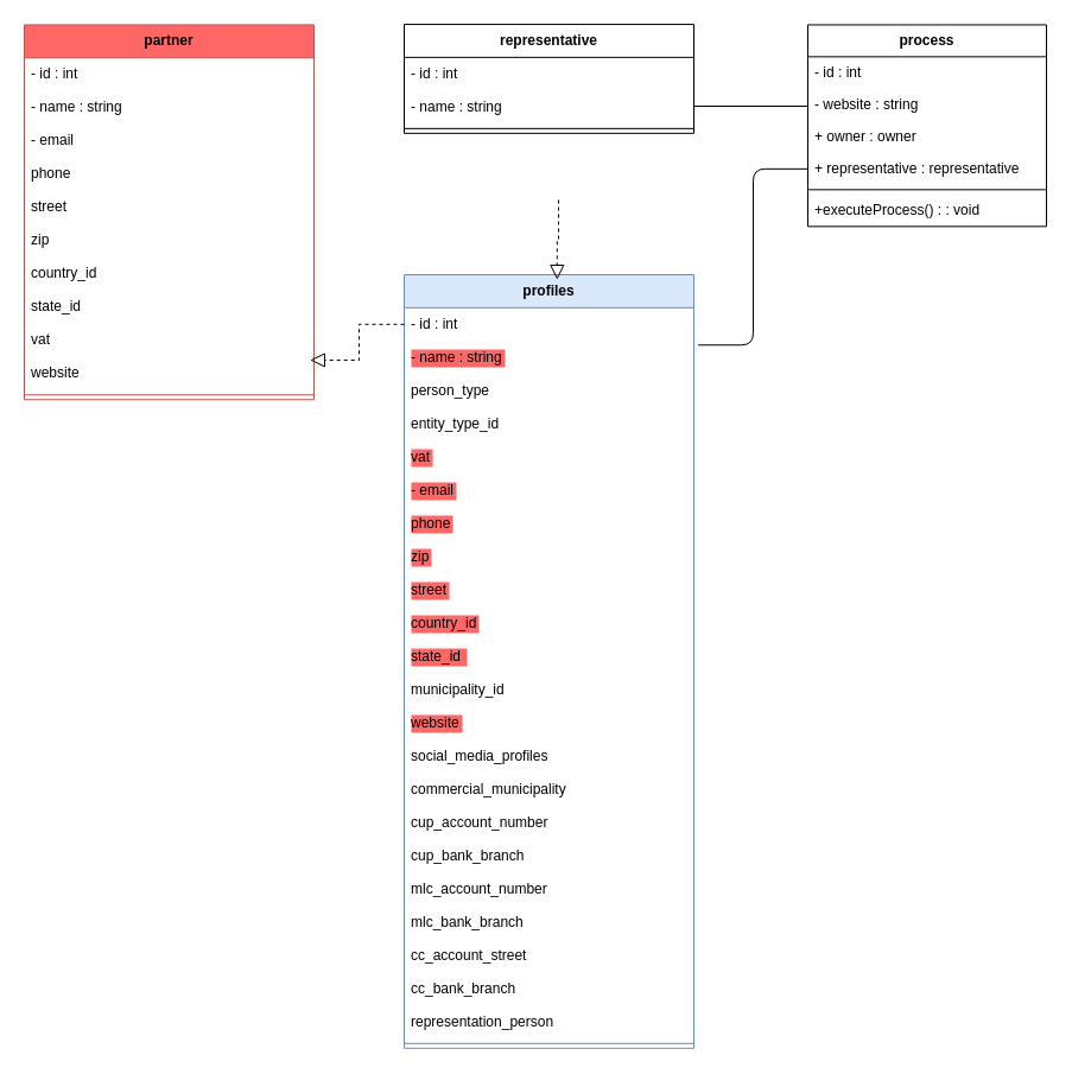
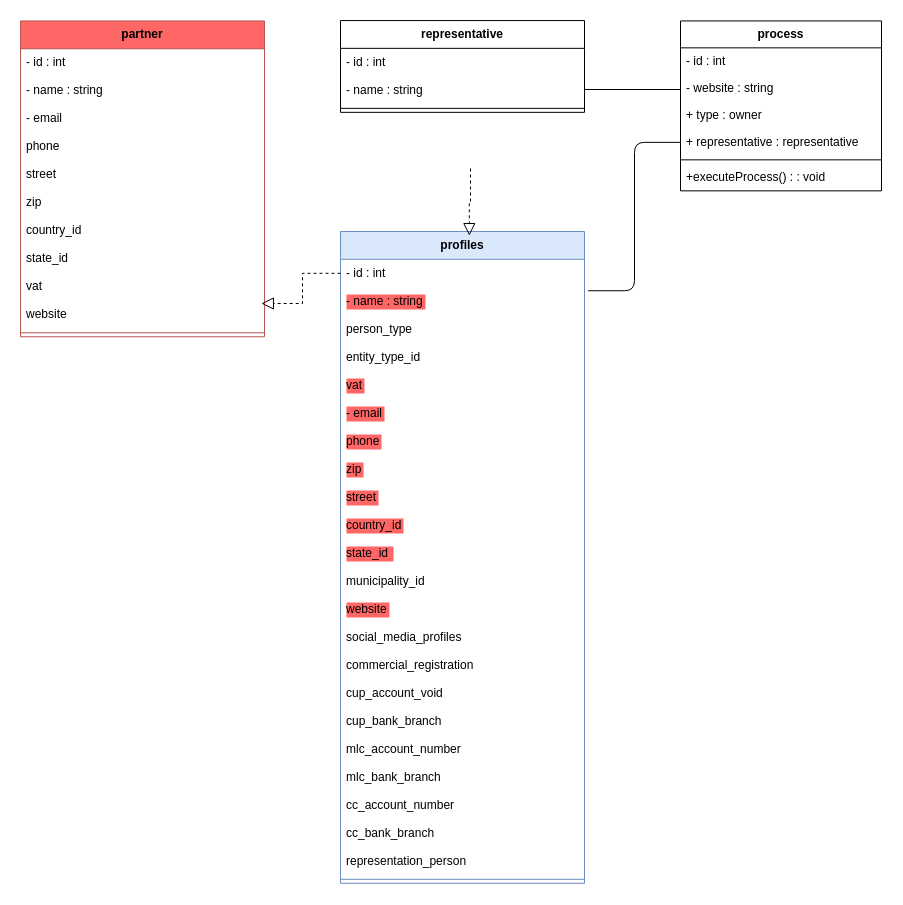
  <mxCell id="0" />
  <mxCell id="1" parent="0" />
  <mxCell id="2" value="representative" style="swimlane;fontStyle=1;align=center;verticalAlign=top;childLayout=stackLayout;horizontal=1;startSize=27.8;horizontalStack=0;resizeParent=1;resizeParentMax=0;resizeLast=0;collapsible=0;marginBottom=0;" parent="1" vertex="1"><mxGeometry x="340" y="20.05" width="244" height="91.8" as="geometry" /></mxCell>
  <mxCell id="3" value="- id : int" style="text;strokeColor=none;fillColor=none;align=left;verticalAlign=top;spacingLeft=4;spacingRight=4;overflow=hidden;rotatable=0;points=[[0,0.5],[1,0.5]];portConstraint=eastwest;" parent="2" vertex="1"><mxGeometry y="27.8" width="244" height="28" as="geometry" /></mxCell>
  <mxCell id="4" value="- name : string" style="text;strokeColor=none;fillColor=none;align=left;verticalAlign=top;spacingLeft=4;spacingRight=4;overflow=hidden;rotatable=0;points=[[0,0.5],[1,0.5]];portConstraint=eastwest;" parent="2" vertex="1"><mxGeometry y="55.8" width="244" height="28" as="geometry" /></mxCell>
  <mxCell id="5" style="line;strokeWidth=1;fillColor=none;align=left;verticalAlign=middle;spacingTop=-1;spacingLeft=3;spacingRight=3;rotatable=0;labelPosition=right;points=[];portConstraint=eastwest;strokeColor=inherit;" parent="2" vertex="1"><mxGeometry y="83.8" width="244" height="8" as="geometry" /></mxCell>
  <mxCell id="6" value="profiles" style="swimlane;fontStyle=1;align=center;verticalAlign=top;childLayout=stackLayout;horizontal=1;startSize=27.8;horizontalStack=0;resizeParent=1;resizeParentMax=0;resizeLast=0;collapsible=0;marginBottom=0;fillColor=#dae8fc;strokeColor=#6c8ebf;" parent="1" vertex="1"><mxGeometry x="340" y="231" width="244" height="651.8" as="geometry" /></mxCell>
  <mxCell id="7" value="- id : int" style="text;strokeColor=none;fillColor=none;align=left;verticalAlign=top;spacingLeft=4;spacingRight=4;overflow=hidden;rotatable=0;points=[[0,0.5],[1,0.5]];portConstraint=eastwest;" parent="6" vertex="1"><mxGeometry y="27.8" width="244" height="28" as="geometry" /></mxCell>
  <mxCell id="8" value="- name : string" style="text;strokeColor=none;fillColor=none;align=left;verticalAlign=top;spacingLeft=4;spacingRight=4;overflow=hidden;rotatable=0;points=[[0,0.5],[1,0.5]];portConstraint=eastwest;fontColor=#000000;labelBackgroundColor=#FF6666;" vertex="1" parent="6"><mxGeometry y="55.8" width="244" height="28" as="geometry" /></mxCell>
  <mxCell id="9" value="person_type" style="text;strokeColor=none;fillColor=none;align=left;verticalAlign=top;spacingLeft=4;spacingRight=4;overflow=hidden;rotatable=0;points=[[0,0.5],[1,0.5]];portConstraint=eastwest;" vertex="1" parent="6"><mxGeometry y="83.8" width="244" height="28" as="geometry" /></mxCell>
  <mxCell id="10" value="entity_type_id" style="text;strokeColor=none;fillColor=none;align=left;verticalAlign=top;spacingLeft=4;spacingRight=4;overflow=hidden;rotatable=0;points=[[0,0.5],[1,0.5]];portConstraint=eastwest;" vertex="1" parent="6"><mxGeometry y="111.8" width="244" height="28" as="geometry" /></mxCell>
  <mxCell id="11" value="vat" style="text;strokeColor=none;fillColor=none;align=left;verticalAlign=top;spacingLeft=4;spacingRight=4;overflow=hidden;rotatable=0;points=[[0,0.5],[1,0.5]];portConstraint=eastwest;fontColor=#000000;labelBackgroundColor=#FF6666;" vertex="1" parent="6"><mxGeometry y="139.8" width="244" height="28" as="geometry" /></mxCell>
  <mxCell id="12" value="- email" style="text;strokeColor=none;fillColor=none;align=left;verticalAlign=top;spacingLeft=4;spacingRight=4;overflow=hidden;rotatable=0;points=[[0,0.5],[1,0.5]];portConstraint=eastwest;fontColor=#000000;labelBackgroundColor=#FF6666;" vertex="1" parent="6"><mxGeometry y="167.8" width="244" height="28" as="geometry" /></mxCell>
  <mxCell id="13" value="phone" style="text;strokeColor=none;fillColor=none;align=left;verticalAlign=top;spacingLeft=4;spacingRight=4;overflow=hidden;rotatable=0;points=[[0,0.5],[1,0.5]];portConstraint=eastwest;fontColor=#000000;labelBackgroundColor=#ff6666;" vertex="1" parent="6"><mxGeometry y="195.8" width="244" height="28" as="geometry" /></mxCell>
  <mxCell id="14" value="zip" style="text;strokeColor=none;fillColor=none;align=left;verticalAlign=top;spacingLeft=4;spacingRight=4;overflow=hidden;rotatable=0;points=[[0,0.5],[1,0.5]];portConstraint=eastwest;fontColor=#000000;labelBackgroundColor=#FF6666;" vertex="1" parent="6"><mxGeometry y="223.8" width="244" height="28" as="geometry" /></mxCell>
  <mxCell id="15" value="street" style="text;strokeColor=none;fillColor=none;align=left;verticalAlign=top;spacingLeft=4;spacingRight=4;overflow=hidden;rotatable=0;points=[[0,0.5],[1,0.5]];portConstraint=eastwest;fontColor=#000000;labelBackgroundColor=#ff6666;" vertex="1" parent="6"><mxGeometry y="251.8" width="244" height="28" as="geometry" /></mxCell>
  <mxCell id="16" value="country_id" style="text;strokeColor=none;fillColor=none;align=left;verticalAlign=top;spacingLeft=4;spacingRight=4;overflow=hidden;rotatable=0;points=[[0,0.5],[1,0.5]];portConstraint=eastwest;fontColor=#000000;labelBackgroundColor=#FF6666;" vertex="1" parent="6"><mxGeometry y="279.8" width="244" height="28" as="geometry" /></mxCell>
  <mxCell id="17" value="state_id " style="text;strokeColor=none;fillColor=none;align=left;verticalAlign=top;spacingLeft=4;spacingRight=4;overflow=hidden;rotatable=0;points=[[0,0.5],[1,0.5]];portConstraint=eastwest;fontColor=#000000;labelBackgroundColor=#FF6666;" vertex="1" parent="6"><mxGeometry y="307.8" width="244" height="28" as="geometry" /></mxCell>
  <mxCell id="18" value="municipality_id" style="text;strokeColor=none;fillColor=none;align=left;verticalAlign=top;spacingLeft=4;spacingRight=4;overflow=hidden;rotatable=0;points=[[0,0.5],[1,0.5]];portConstraint=eastwest;" vertex="1" parent="6"><mxGeometry y="335.8" width="244" height="28" as="geometry" /></mxCell>
  <mxCell id="19" value="website" style="text;strokeColor=none;fillColor=none;align=left;verticalAlign=top;spacingLeft=4;spacingRight=4;overflow=hidden;rotatable=0;points=[[0,0.5],[1,0.5]];portConstraint=eastwest;fontColor=#000000;labelBackgroundColor=#FF6666;glass=0;" vertex="1" parent="6"><mxGeometry y="363.8" width="244" height="28" as="geometry" /></mxCell>
  <mxCell id="20" value="social_media_profiles" style="text;strokeColor=none;fillColor=none;align=left;verticalAlign=top;spacingLeft=4;spacingRight=4;overflow=hidden;rotatable=0;points=[[0,0.5],[1,0.5]];portConstraint=eastwest;" vertex="1" parent="6"><mxGeometry y="391.8" width="244" height="28" as="geometry" /></mxCell>
- <mxCell id="21" value="commercial_municipality" style="text;strokeColor=none;fillColor=none;align=left;verticalAlign=top;spacingLeft=4;spacingRight=4;overflow=hidden;rotatable=0;points=[[0,0.5],[1,0.5]];portConstraint=eastwest;" vertex="1" parent="6"><mxGeometry y="419.8" width="244" height="28" as="geometry" /></mxCell>
- <mxCell id="22" value="cup_account_number" style="text;strokeColor=none;fillColor=none;align=left;verticalAlign=top;spacingLeft=4;spacingRight=4;overflow=hidden;rotatable=0;points=[[0,0.5],[1,0.5]];portConstraint=eastwest;" vertex="1" parent="6"><mxGeometry y="447.8" width="244" height="28" as="geometry" /></mxCell>
+ <mxCell id="21" value="commercial_registration" style="text;strokeColor=none;fillColor=none;align=left;verticalAlign=top;spacingLeft=4;spacingRight=4;overflow=hidden;rotatable=0;points=[[0,0.5],[1,0.5]];portConstraint=eastwest;" vertex="1" parent="6"><mxGeometry y="419.8" width="244" height="28" as="geometry" /></mxCell>
+ <mxCell id="22" value="cup_account_void" style="text;strokeColor=none;fillColor=none;align=left;verticalAlign=top;spacingLeft=4;spacingRight=4;overflow=hidden;rotatable=0;points=[[0,0.5],[1,0.5]];portConstraint=eastwest;" vertex="1" parent="6"><mxGeometry y="447.8" width="244" height="28" as="geometry" /></mxCell>
  <mxCell id="23" value="cup_bank_branch" style="text;strokeColor=none;fillColor=none;align=left;verticalAlign=top;spacingLeft=4;spacingRight=4;overflow=hidden;rotatable=0;points=[[0,0.5],[1,0.5]];portConstraint=eastwest;" vertex="1" parent="6"><mxGeometry y="475.8" width="244" height="28" as="geometry" /></mxCell>
  <mxCell id="24" value="mlc_account_number" style="text;strokeColor=none;fillColor=none;align=left;verticalAlign=top;spacingLeft=4;spacingRight=4;overflow=hidden;rotatable=0;points=[[0,0.5],[1,0.5]];portConstraint=eastwest;" vertex="1" parent="6"><mxGeometry y="503.8" width="244" height="28" as="geometry" /></mxCell>
  <mxCell id="25" value="mlc_bank_branch" style="text;strokeColor=none;fillColor=none;align=left;verticalAlign=top;spacingLeft=4;spacingRight=4;overflow=hidden;rotatable=0;points=[[0,0.5],[1,0.5]];portConstraint=eastwest;" vertex="1" parent="6"><mxGeometry y="531.8" width="244" height="28" as="geometry" /></mxCell>
- <mxCell id="26" value="cc_account_street" style="text;strokeColor=none;fillColor=none;align=left;verticalAlign=top;spacingLeft=4;spacingRight=4;overflow=hidden;rotatable=0;points=[[0,0.5],[1,0.5]];portConstraint=eastwest;" vertex="1" parent="6"><mxGeometry y="559.8" width="244" height="28" as="geometry" /></mxCell>
+ <mxCell id="26" value="cc_account_number" style="text;strokeColor=none;fillColor=none;align=left;verticalAlign=top;spacingLeft=4;spacingRight=4;overflow=hidden;rotatable=0;points=[[0,0.5],[1,0.5]];portConstraint=eastwest;" vertex="1" parent="6"><mxGeometry y="559.8" width="244" height="28" as="geometry" /></mxCell>
  <mxCell id="27" value="cc_bank_branch" style="text;strokeColor=none;fillColor=none;align=left;verticalAlign=top;spacingLeft=4;spacingRight=4;overflow=hidden;rotatable=0;points=[[0,0.5],[1,0.5]];portConstraint=eastwest;" vertex="1" parent="6"><mxGeometry y="587.8" width="244" height="28" as="geometry" /></mxCell>
  <mxCell id="28" value="representation_person" style="text;strokeColor=none;fillColor=none;align=left;verticalAlign=top;spacingLeft=4;spacingRight=4;overflow=hidden;rotatable=0;points=[[0,0.5],[1,0.5]];portConstraint=eastwest;" vertex="1" parent="6"><mxGeometry y="615.8" width="244" height="28" as="geometry" /></mxCell>
  <mxCell id="29" style="line;strokeWidth=1;fillColor=none;align=left;verticalAlign=middle;spacingTop=-1;spacingLeft=3;spacingRight=3;rotatable=0;labelPosition=right;points=[];portConstraint=eastwest;strokeColor=inherit;" parent="6" vertex="1"><mxGeometry y="643.8" width="244" height="8" as="geometry" /></mxCell>
  <mxCell id="30" value="partner" style="swimlane;fontStyle=1;align=center;verticalAlign=top;childLayout=stackLayout;horizontal=1;startSize=27.8;horizontalStack=0;resizeParent=1;resizeParentMax=0;resizeLast=0;collapsible=0;marginBottom=0;strokeColor=#b85450;fillColor=#FF6666;" parent="1" vertex="1"><mxGeometry x="20" y="20.45" width="244" height="315.8" as="geometry" /></mxCell>
  <mxCell id="31" value="- id : int" style="text;strokeColor=none;fillColor=none;align=left;verticalAlign=top;spacingLeft=4;spacingRight=4;overflow=hidden;rotatable=0;points=[[0,0.5],[1,0.5]];portConstraint=eastwest;" parent="30" vertex="1"><mxGeometry y="27.8" width="244" height="28" as="geometry" /></mxCell>
  <mxCell id="32" value="- name : string" style="text;strokeColor=none;fillColor=none;align=left;verticalAlign=top;spacingLeft=4;spacingRight=4;overflow=hidden;rotatable=0;points=[[0,0.5],[1,0.5]];portConstraint=eastwest;" parent="30" vertex="1"><mxGeometry y="55.8" width="244" height="28" as="geometry" /></mxCell>
  <mxCell id="33" value="- email" style="text;strokeColor=none;fillColor=none;align=left;verticalAlign=top;spacingLeft=4;spacingRight=4;overflow=hidden;rotatable=0;points=[[0,0.5],[1,0.5]];portConstraint=eastwest;" vertex="1" parent="30"><mxGeometry y="83.8" width="244" height="28" as="geometry" /></mxCell>
  <mxCell id="34" value="phone" style="text;strokeColor=none;fillColor=none;align=left;verticalAlign=top;spacingLeft=4;spacingRight=4;overflow=hidden;rotatable=0;points=[[0,0.5],[1,0.5]];portConstraint=eastwest;" vertex="1" parent="30"><mxGeometry y="111.8" width="244" height="28" as="geometry" /></mxCell>
  <mxCell id="35" value="street" style="text;strokeColor=none;fillColor=none;align=left;verticalAlign=top;spacingLeft=4;spacingRight=4;overflow=hidden;rotatable=0;points=[[0,0.5],[1,0.5]];portConstraint=eastwest;" vertex="1" parent="30"><mxGeometry y="139.8" width="244" height="28" as="geometry" /></mxCell>
  <mxCell id="36" value="zip" style="text;strokeColor=none;fillColor=none;align=left;verticalAlign=top;spacingLeft=4;spacingRight=4;overflow=hidden;rotatable=0;points=[[0,0.5],[1,0.5]];portConstraint=eastwest;" vertex="1" parent="30"><mxGeometry y="167.8" width="244" height="28" as="geometry" /></mxCell>
  <mxCell id="37" value="country_id" style="text;strokeColor=none;fillColor=none;align=left;verticalAlign=top;spacingLeft=4;spacingRight=4;overflow=hidden;rotatable=0;points=[[0,0.5],[1,0.5]];portConstraint=eastwest;" vertex="1" parent="30"><mxGeometry y="195.8" width="244" height="28" as="geometry" /></mxCell>
  <mxCell id="38" value="state_id " style="text;strokeColor=none;fillColor=none;align=left;verticalAlign=top;spacingLeft=4;spacingRight=4;overflow=hidden;rotatable=0;points=[[0,0.5],[1,0.5]];portConstraint=eastwest;" vertex="1" parent="30"><mxGeometry y="223.8" width="244" height="28" as="geometry" /></mxCell>
  <mxCell id="39" value="vat" style="text;strokeColor=none;fillColor=none;align=left;verticalAlign=top;spacingLeft=4;spacingRight=4;overflow=hidden;rotatable=0;points=[[0,0.5],[1,0.5]];portConstraint=eastwest;" vertex="1" parent="30"><mxGeometry y="251.8" width="244" height="28" as="geometry" /></mxCell>
  <mxCell id="40" value="website" style="text;strokeColor=none;fillColor=none;align=left;verticalAlign=top;spacingLeft=4;spacingRight=4;overflow=hidden;rotatable=0;points=[[0,0.5],[1,0.5]];portConstraint=eastwest;" vertex="1" parent="30"><mxGeometry y="279.8" width="244" height="28" as="geometry" /></mxCell>
  <mxCell id="41" style="line;strokeWidth=1;fillColor=none;align=left;verticalAlign=middle;spacingTop=-1;spacingLeft=3;spacingRight=3;rotatable=0;labelPosition=right;points=[];portConstraint=eastwest;strokeColor=inherit;" parent="30" vertex="1"><mxGeometry y="307.8" width="244" height="8" as="geometry" /></mxCell>
  <mxCell id="42" value="" style="edgeStyle=elbowEdgeStyle;rounded=0;orthogonalLoop=1;jettySize=auto;html=1;endArrow=none;endFill=0;exitX=0;exitY=0.913;exitDx=0;exitDy=0;exitPerimeter=0;entryX=1;entryY=1.089;entryDx=0;entryDy=0;entryPerimeter=0;elbow=vertical;" edge="1" parent="1" source="44" target="4"><mxGeometry relative="1" as="geometry" /></mxCell>
  <mxCell id="43" value="process" style="swimlane;fontStyle=1;align=center;verticalAlign=top;childLayout=stackLayout;horizontal=1;startSize=26.9;horizontalStack=0;resizeParent=1;resizeParentMax=0;resizeLast=0;collapsible=0;marginBottom=0;" parent="1" vertex="1"><mxGeometry x="680" y="20.45" width="201" height="169.9" as="geometry" /></mxCell>
  <mxCell id="44" value="- id : int" style="text;strokeColor=none;fillColor=none;align=left;verticalAlign=top;spacingLeft=4;spacingRight=4;overflow=hidden;rotatable=0;points=[[0,0.5],[1,0.5]];portConstraint=eastwest;" parent="43" vertex="1"><mxGeometry y="26.9" width="201" height="27" as="geometry" /></mxCell>
  <mxCell id="45" value="- website : string" style="text;strokeColor=none;fillColor=none;align=left;verticalAlign=top;spacingLeft=4;spacingRight=4;overflow=hidden;rotatable=0;points=[[0,0.5],[1,0.5]];portConstraint=eastwest;" parent="43" vertex="1"><mxGeometry y="53.9" width="201" height="27" as="geometry" /></mxCell>
- <mxCell id="46" value="+ owner : owner" style="text;strokeColor=none;fillColor=none;align=left;verticalAlign=top;spacingLeft=4;spacingRight=4;overflow=hidden;rotatable=0;points=[[0,0.5],[1,0.5]];portConstraint=eastwest;" parent="43" vertex="1"><mxGeometry y="80.9" width="201" height="27" as="geometry" /></mxCell>
+ <mxCell id="46" value="+ type : owner" style="text;strokeColor=none;fillColor=none;align=left;verticalAlign=top;spacingLeft=4;spacingRight=4;overflow=hidden;rotatable=0;points=[[0,0.5],[1,0.5]];portConstraint=eastwest;" parent="43" vertex="1"><mxGeometry y="80.9" width="201" height="27" as="geometry" /></mxCell>
  <mxCell id="47" value="+ representative : representative" style="text;strokeColor=none;fillColor=none;align=left;verticalAlign=top;spacingLeft=4;spacingRight=4;overflow=hidden;rotatable=0;points=[[0,0.5],[1,0.5]];portConstraint=eastwest;" parent="43" vertex="1"><mxGeometry y="107.9" width="201" height="27" as="geometry" /></mxCell>
  <mxCell id="48" style="line;strokeWidth=1;fillColor=none;align=left;verticalAlign=middle;spacingTop=-1;spacingLeft=3;spacingRight=3;rotatable=0;labelPosition=right;points=[];portConstraint=eastwest;strokeColor=inherit;" parent="43" vertex="1"><mxGeometry y="134.9" width="201" height="8" as="geometry" /></mxCell>
  <mxCell id="49" value="+executeProcess() : : void" style="text;strokeColor=none;fillColor=none;align=left;verticalAlign=top;spacingLeft=4;spacingRight=4;overflow=hidden;rotatable=0;points=[[0,0.5],[1,0.5]];portConstraint=eastwest;" parent="43" vertex="1"><mxGeometry y="142.9" width="201" height="27" as="geometry" /></mxCell>
  <mxCell id="50" value="" style="startArrow=none;endArrow=none;exitX=0;exitY=0.5;entryX=1.015;entryY=0.088;exitDx=0;exitDy=0;entryDx=0;entryDy=0;entryPerimeter=0;edgeStyle=elbowEdgeStyle;rounded=1;curved=0;" parent="1" source="47" edge="1"><mxGeometry relative="1" as="geometry"><mxPoint x="587.66" y="290.264" as="targetPoint" /></mxGeometry></mxCell>
  <mxCell id="51" value="" style="edgeStyle=orthogonalEdgeStyle;rounded=0;orthogonalLoop=1;jettySize=auto;html=1;endArrow=block;endFill=0;sourcePerimeterSpacing=0;targetPerimeterSpacing=0;endSize=10;startSize=6;dashed=1;entryX=0.528;entryY=0.005;entryDx=0;entryDy=0;entryPerimeter=0;" edge="1" parent="1"><mxGeometry relative="1" as="geometry"><mxPoint x="470" y="168" as="sourcePoint" /><mxPoint x="468.832" y="235.119" as="targetPoint" /><Array as="points"><mxPoint x="470" y="202" /><mxPoint x="469" y="202" /></Array></mxGeometry></mxCell>
  <mxCell id="52" style="edgeStyle=orthogonalEdgeStyle;rounded=0;orthogonalLoop=1;jettySize=auto;html=1;entryX=0.987;entryY=0.097;entryDx=0;entryDy=0;endArrow=block;endFill=0;endSize=10;dashed=1;entryPerimeter=0;" edge="1" parent="1" source="7" target="40"><mxGeometry relative="1" as="geometry"><mxPoint x="264" y="350.25" as="targetPoint" /></mxGeometry></mxCell>
